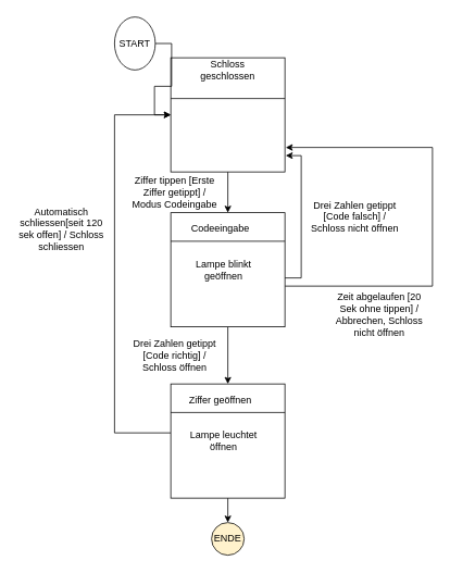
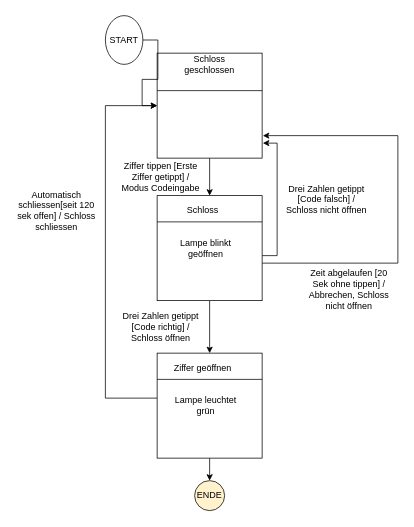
  <mxCell id="0" />
  <mxCell id="1" parent="0" />
  <mxCell id="2" value="Drei Zahlen getippt [Code richtig] / Schloss öffnen" style="text;html=1;strokeColor=none;fillColor=none;align=center;verticalAlign=middle;whiteSpace=wrap;rounded=0;" parent="1" vertex="1"><mxGeometry x="159" y="410" width="110" height="50" as="geometry" /></mxCell>
  <mxCell id="3" style="edgeStyle=orthogonalEdgeStyle;rounded=0;orthogonalLoop=1;jettySize=auto;html=1;entryX=0;entryY=0.5;entryDx=0;entryDy=0;" parent="1" source="5" target="10" edge="1"><mxGeometry relative="1" as="geometry"><Array as="points"><mxPoint x="140" y="530" /><mxPoint x="140" y="140" /></Array></mxGeometry></mxCell>
  <mxCell id="4" style="edgeStyle=orthogonalEdgeStyle;rounded=0;orthogonalLoop=1;jettySize=auto;html=1;exitX=0.5;exitY=1;exitDx=0;exitDy=0;entryX=0.5;entryY=0;entryDx=0;entryDy=0;" parent="1" source="5" target="16" edge="1"><mxGeometry relative="1" as="geometry" /></mxCell>
  <mxCell id="5" value="" style="whiteSpace=wrap;html=1;aspect=fixed;" parent="1" vertex="1"><mxGeometry x="209" y="470" width="140" height="140" as="geometry" /></mxCell>
  <mxCell id="6" value="" style="endArrow=none;html=1;entryX=0;entryY=0.25;entryDx=0;entryDy=0;exitX=1;exitY=0.25;exitDx=0;exitDy=0;" parent="1" edge="1"><mxGeometry width="50" height="50" relative="1" as="geometry"><mxPoint x="349" y="505" as="sourcePoint" /><mxPoint x="209" y="505" as="targetPoint" /></mxGeometry></mxCell>
  <mxCell id="7" value="Ziffer geöffnen" style="text;html=1;strokeColor=none;fillColor=none;align=center;verticalAlign=middle;whiteSpace=wrap;rounded=0;" parent="1" vertex="1"><mxGeometry x="215" y="480" width="110" height="20" as="geometry" /></mxCell>
- <mxCell id="8" value="Lampe leuchtet öffnen" style="text;html=1;strokeColor=none;fillColor=none;align=center;verticalAlign=middle;whiteSpace=wrap;rounded=0;" parent="1" vertex="1"><mxGeometry x="219" y="515" width="110" height="50" as="geometry" /></mxCell>
+ <mxCell id="8" value="Lampe leuchtet grün" style="text;html=1;strokeColor=none;fillColor=none;align=center;verticalAlign=middle;whiteSpace=wrap;rounded=0;" parent="1" vertex="1"><mxGeometry x="219" y="515" width="110" height="50" as="geometry" /></mxCell>
  <mxCell id="9" style="edgeStyle=orthogonalEdgeStyle;rounded=0;orthogonalLoop=1;jettySize=auto;html=1;entryX=0.5;entryY=0;entryDx=0;entryDy=0;" parent="1" source="10" target="20" edge="1"><mxGeometry relative="1" as="geometry" /></mxCell>
  <mxCell id="10" value="" style="whiteSpace=wrap;html=1;aspect=fixed;" parent="1" vertex="1"><mxGeometry x="209" y="70" width="140" height="140" as="geometry" /></mxCell>
  <mxCell id="11" value="Schloss geschlossen" style="text;html=1;strokeColor=none;fillColor=none;align=center;verticalAlign=middle;whiteSpace=wrap;rounded=0;" parent="1" vertex="1"><mxGeometry x="224" y="75" width="110" height="20" as="geometry" /></mxCell>
  <mxCell id="12" value="" style="endArrow=none;html=1;entryX=0;entryY=0.25;entryDx=0;entryDy=0;exitX=1;exitY=0.25;exitDx=0;exitDy=0;" parent="1" edge="1"><mxGeometry width="50" height="50" relative="1" as="geometry"><mxPoint x="349" y="120" as="sourcePoint" /><mxPoint x="209" y="120" as="targetPoint" /></mxGeometry></mxCell>
  <mxCell id="13" style="edgeStyle=orthogonalEdgeStyle;rounded=0;orthogonalLoop=1;jettySize=auto;html=1;" parent="1" source="14" target="10" edge="1"><mxGeometry relative="1" as="geometry" /></mxCell>
  <mxCell id="14" value="START" style="ellipse;whiteSpace=wrap;html=1;aspect=fixed;" parent="1" vertex="1"><mxGeometry x="140" y="20" width="50" height="65" as="geometry" /></mxCell>
  <mxCell id="15" value="Automatisch schliessen[seit 120 sek offen] / Schloss schliessen" style="text;html=1;strokeColor=none;fillColor=none;align=center;verticalAlign=middle;whiteSpace=wrap;rounded=0;" parent="1" vertex="1"><mxGeometry x="20" y="255" width="110" height="50" as="geometry" /></mxCell>
  <mxCell id="16" value="ENDE" style="ellipse;whiteSpace=wrap;html=1;aspect=fixed;fillColor=#fff2cc;" parent="1" vertex="1"><mxGeometry x="259" y="640" width="40" height="40" as="geometry" /></mxCell>
  <mxCell id="17" style="edgeStyle=orthogonalEdgeStyle;rounded=0;orthogonalLoop=1;jettySize=auto;html=1;entryX=0.5;entryY=0;entryDx=0;entryDy=0;" parent="1" source="20" target="5" edge="1"><mxGeometry relative="1" as="geometry" /></mxCell>
  <mxCell id="18" style="edgeStyle=orthogonalEdgeStyle;rounded=0;orthogonalLoop=1;jettySize=auto;html=1;entryX=1.007;entryY=0.857;entryDx=0;entryDy=0;entryPerimeter=0;" parent="1" source="20" target="10" edge="1"><mxGeometry relative="1" as="geometry"><Array as="points"><mxPoint x="369" y="340" /><mxPoint x="369" y="190" /></Array></mxGeometry></mxCell>
  <mxCell id="19" style="edgeStyle=orthogonalEdgeStyle;rounded=0;orthogonalLoop=1;jettySize=auto;html=1;" parent="1" source="20" edge="1"><mxGeometry relative="1" as="geometry"><mxPoint x="350" y="180" as="targetPoint" /><Array as="points"><mxPoint x="530" y="350" /><mxPoint x="530" y="180" /></Array></mxGeometry></mxCell>
  <mxCell id="20" value="" style="whiteSpace=wrap;html=1;aspect=fixed;" parent="1" vertex="1"><mxGeometry x="209" y="260" width="140" height="140" as="geometry" /></mxCell>
  <mxCell id="21" value="" style="endArrow=none;html=1;entryX=0;entryY=0.25;entryDx=0;entryDy=0;exitX=1;exitY=0.25;exitDx=0;exitDy=0;" parent="1" edge="1"><mxGeometry width="50" height="50" relative="1" as="geometry"><mxPoint x="349" y="295" as="sourcePoint" /><mxPoint x="209" y="295" as="targetPoint" /></mxGeometry></mxCell>
- <mxCell id="22" value="Codeeingabe" style="text;html=1;strokeColor=none;fillColor=none;align=center;verticalAlign=middle;whiteSpace=wrap;rounded=0;" parent="1" vertex="1"><mxGeometry x="215" y="270" width="110" height="20" as="geometry" /></mxCell>
+ <mxCell id="22" value="Schloss" style="text;html=1;strokeColor=none;fillColor=none;align=center;verticalAlign=middle;whiteSpace=wrap;rounded=0;" parent="1" vertex="1"><mxGeometry x="215" y="270" width="110" height="20" as="geometry" /></mxCell>
  <mxCell id="23" value="Lampe blinkt geöffnen" style="text;html=1;strokeColor=none;fillColor=none;align=center;verticalAlign=middle;whiteSpace=wrap;rounded=0;" parent="1" vertex="1"><mxGeometry x="219" y="305" width="110" height="50" as="geometry" /></mxCell>
  <mxCell id="24" value="Drei Zahlen getippt [Code falsch] / Schloss nicht öffnen" style="text;html=1;strokeColor=none;fillColor=none;align=center;verticalAlign=middle;whiteSpace=wrap;rounded=0;" parent="1" vertex="1"><mxGeometry x="380" y="240" width="110" height="50" as="geometry" /></mxCell>
  <mxCell id="25" value="Ziffer tippen [Erste Ziffer getippt] / Modus Codeingabe" style="text;html=1;strokeColor=none;fillColor=none;align=center;verticalAlign=middle;whiteSpace=wrap;rounded=0;" parent="1" vertex="1"><mxGeometry x="159" y="210" width="110" height="50" as="geometry" /></mxCell>
  <mxCell id="26" value="Zeit abgelaufen [20 Sek ohne tippen] / Abbrechen, Schloss nicht öffnen" style="text;html=1;strokeColor=none;fillColor=none;align=center;verticalAlign=middle;whiteSpace=wrap;rounded=0;" parent="1" vertex="1"><mxGeometry x="410" y="360" width="110" height="50" as="geometry" /></mxCell>
